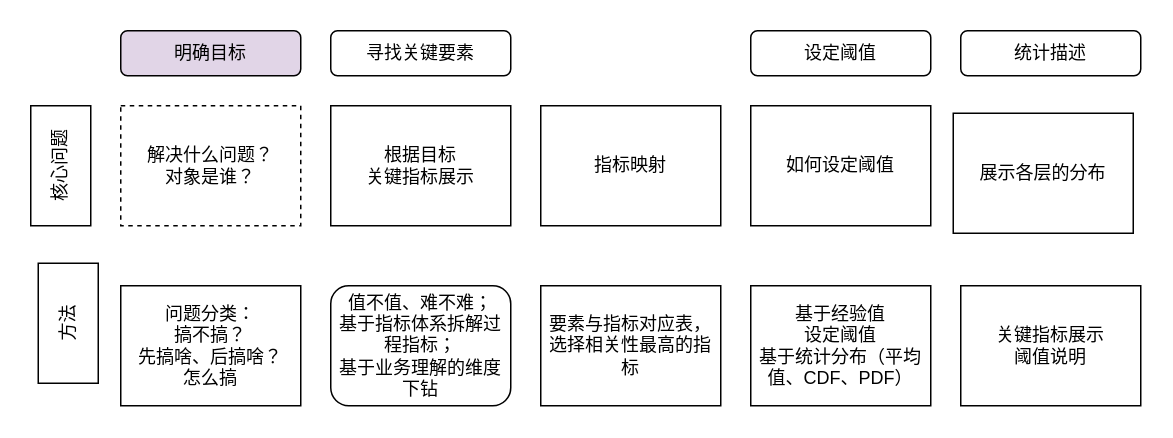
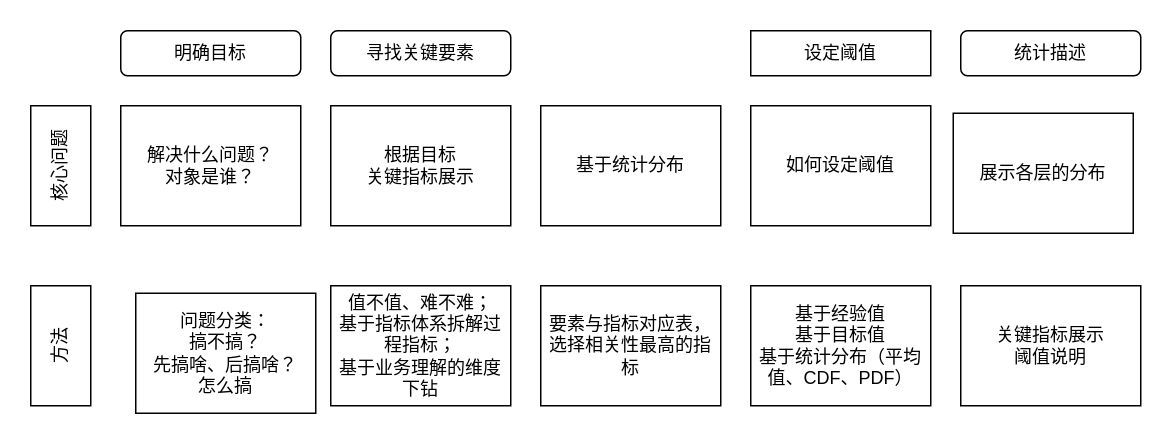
  <mxCell id="0" />
  <mxCell id="1" parent="0" />
  <mxCell id="2" value="核心问题" style="rounded=0;whiteSpace=wrap;html=1;horizontal=0;" vertex="1" parent="1"><mxGeometry x="20" y="70" width="40" height="80" as="geometry" /></mxCell>
- <mxCell id="3" value="方法" style="rounded=0;whiteSpace=wrap;html=1;horizontal=0;" vertex="1" parent="1"><mxGeometry x="25" y="175" width="40" height="80" as="geometry" /></mxCell>
- <mxCell id="4" value="解决什么问题？&lt;br&gt;对象是谁？" style="whiteSpace=wrap;html=1;dashed=1;" vertex="1" parent="1"><mxGeometry x="80" y="70" width="120" height="80" as="geometry" /></mxCell>
- <mxCell id="5" value="问题分类：&lt;br&gt;搞不搞？&lt;br&gt;先搞啥、后搞啥？&lt;br&gt;怎么搞" style="whiteSpace=wrap;html=1;" vertex="1" parent="1"><mxGeometry x="80" y="190" width="120" height="80" as="geometry" /></mxCell>
+ <mxCell id="3" value="方法" style="rounded=0;whiteSpace=wrap;html=1;horizontal=0;" vertex="1" parent="1"><mxGeometry x="20" y="190" width="40" height="80" as="geometry" /></mxCell>
+ <mxCell id="4" value="解决什么问题？&lt;br&gt;对象是谁？" style="whiteSpace=wrap;html=1;" vertex="1" parent="1"><mxGeometry x="80" y="70" width="120" height="80" as="geometry" /></mxCell>
+ <mxCell id="5" value="问题分类：&lt;br&gt;搞不搞？&lt;br&gt;先搞啥、后搞啥？&lt;br&gt;怎么搞" style="whiteSpace=wrap;html=1;" vertex="1" parent="1"><mxGeometry x="90" y="195" width="120" height="80" as="geometry" /></mxCell>
  <mxCell id="6" value="根据目标&lt;br&gt;关键指标展示" style="whiteSpace=wrap;html=1;" vertex="1" parent="1"><mxGeometry x="220" y="70" width="120" height="80" as="geometry" /></mxCell>
- <mxCell id="7" value="值不值、难不难；&lt;br&gt;基于指标体系拆解过程指标；&lt;br&gt;基于业务理解的维度下钻" style="whiteSpace=wrap;html=1;rounded=1;" vertex="1" parent="1"><mxGeometry x="220" y="190" width="120" height="80" as="geometry" /></mxCell>
- <mxCell id="8" value="指标映射" style="whiteSpace=wrap;html=1;" vertex="1" parent="1"><mxGeometry x="360" y="70" width="120" height="80" as="geometry" /></mxCell>
+ <mxCell id="7" value="值不值、难不难；&lt;br&gt;基于指标体系拆解过程指标；&lt;br&gt;基于业务理解的维度下钻" style="whiteSpace=wrap;html=1;" vertex="1" parent="1"><mxGeometry x="220" y="190" width="120" height="80" as="geometry" /></mxCell>
+ <mxCell id="8" value="基于统计分布" style="whiteSpace=wrap;html=1;" vertex="1" parent="1"><mxGeometry x="360" y="70" width="120" height="80" as="geometry" /></mxCell>
  <mxCell id="9" value="要素与指标对应表，选择相关性最高的指标" style="whiteSpace=wrap;html=1;" vertex="1" parent="1"><mxGeometry x="360" y="190" width="120" height="80" as="geometry" /></mxCell>
  <mxCell id="10" value="如何设定阈值" style="whiteSpace=wrap;html=1;" vertex="1" parent="1"><mxGeometry x="500" y="70" width="120" height="80" as="geometry" /></mxCell>
- <mxCell id="11" value="基于经验值&lt;br&gt;设定阈值&lt;br&gt;基于统计分布（平均值、CDF、PDF）" style="whiteSpace=wrap;html=1;" vertex="1" parent="1"><mxGeometry x="500" y="190" width="120" height="80" as="geometry" /></mxCell>
+ <mxCell id="11" value="基于经验值&lt;br&gt;基于目标值&lt;br&gt;基于统计分布（平均值、CDF、PDF）" style="whiteSpace=wrap;html=1;" vertex="1" parent="1"><mxGeometry x="500" y="190" width="120" height="80" as="geometry" /></mxCell>
  <mxCell id="12" value="展示各层的分布" style="whiteSpace=wrap;html=1;" vertex="1" parent="1"><mxGeometry x="635" y="75" width="120" height="80" as="geometry" /></mxCell>
  <mxCell id="13" value="关键指标展示&lt;br&gt;阈值说明" style="whiteSpace=wrap;html=1;" vertex="1" parent="1"><mxGeometry x="640" y="190" width="120" height="80" as="geometry" /></mxCell>
- <mxCell id="14" value="明确目标" style="rounded=1;whiteSpace=wrap;html=1;fillColor=#e1d5e7;" vertex="1" parent="1"><mxGeometry x="80" y="20" width="120" height="30" as="geometry" /></mxCell>
+ <mxCell id="14" value="明确目标" style="rounded=1;whiteSpace=wrap;html=1;" vertex="1" parent="1"><mxGeometry x="80" y="20" width="120" height="30" as="geometry" /></mxCell>
  <mxCell id="15" value="寻找关键要素" style="rounded=1;whiteSpace=wrap;html=1;" vertex="1" parent="1"><mxGeometry x="220" y="20" width="120" height="30" as="geometry" /></mxCell>
- <mxCell id="16" value="设定阈值" style="rounded=1;whiteSpace=wrap;html=1;" vertex="1" parent="1"><mxGeometry x="500" y="20" width="120" height="30" as="geometry" /></mxCell>
+ <mxCell id="16" value="设定阈值" style="whiteSpace=wrap;html=1;rounded=0;" vertex="1" parent="1"><mxGeometry x="500" y="20" width="120" height="30" as="geometry" /></mxCell>
  <mxCell id="17" value="统计描述" style="rounded=1;whiteSpace=wrap;html=1;" vertex="1" parent="1"><mxGeometry x="640" y="20" width="120" height="30" as="geometry" /></mxCell>
